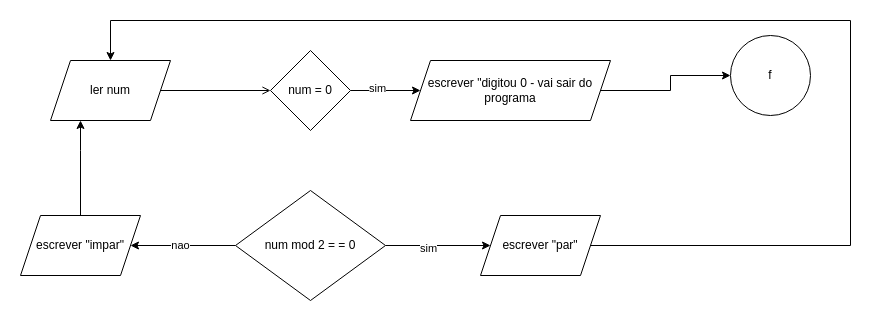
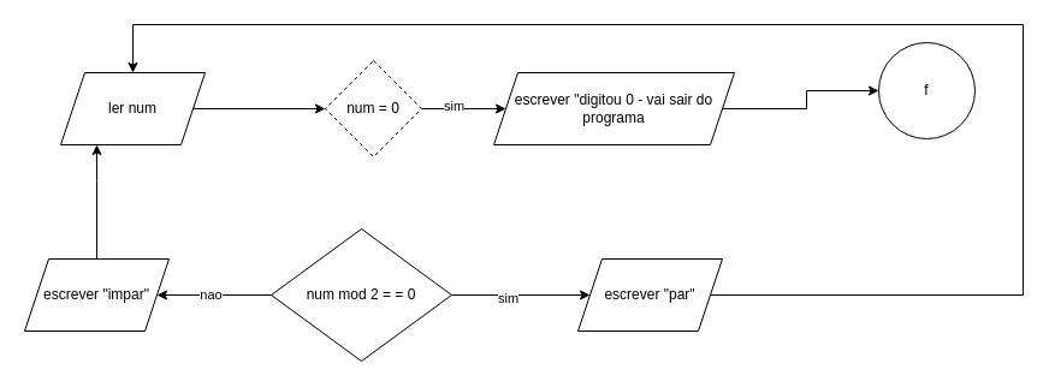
  <mxCell id="0" />
  <mxCell id="1" parent="0" />
- <mxCell id="2" value="" style="edgeStyle=orthogonalEdgeStyle;rounded=0;orthogonalLoop=1;jettySize=auto;html=1;endArrow=open;" edge="1" parent="1" source="3" target="6"><mxGeometry relative="1" as="geometry" /></mxCell>
+ <mxCell id="2" value="" style="edgeStyle=orthogonalEdgeStyle;rounded=0;orthogonalLoop=1;jettySize=auto;html=1;" edge="1" parent="1" source="3" target="6"><mxGeometry relative="1" as="geometry" /></mxCell>
  <mxCell id="3" value="ler num" style="shape=parallelogram;perimeter=parallelogramPerimeter;whiteSpace=wrap;html=1;fixedSize=1;" vertex="1" parent="1"><mxGeometry x="50" y="60" width="120" height="60" as="geometry" /></mxCell>
  <mxCell id="4" value="" style="edgeStyle=orthogonalEdgeStyle;rounded=0;orthogonalLoop=1;jettySize=auto;html=1;" edge="1" parent="1" source="6" target="8"><mxGeometry relative="1" as="geometry" /></mxCell>
  <mxCell id="5" value="sim" style="edgeLabel;html=1;align=center;verticalAlign=middle;resizable=0;points=[];" vertex="1" connectable="0" parent="4"><mxGeometry x="-0.271" y="3" relative="1" as="geometry"><mxPoint as="offset" /></mxGeometry></mxCell>
- <mxCell id="6" value="num = 0" style="rhombus;whiteSpace=wrap;html=1;" vertex="1" parent="1"><mxGeometry x="270" y="50" width="80" height="80" as="geometry" /></mxCell>
+ <mxCell id="6" value="num = 0" style="rhombus;whiteSpace=wrap;html=1;dashed=1;" vertex="1" parent="1"><mxGeometry x="270" y="50" width="80" height="80" as="geometry" /></mxCell>
  <mxCell id="7" value="" style="edgeStyle=orthogonalEdgeStyle;rounded=0;orthogonalLoop=1;jettySize=auto;html=1;" edge="1" parent="1" source="8" target="9"><mxGeometry relative="1" as="geometry" /></mxCell>
  <mxCell id="8" value="escrever &quot;digitou 0 - vai sair do programa" style="shape=parallelogram;perimeter=parallelogramPerimeter;whiteSpace=wrap;html=1;fixedSize=1;" vertex="1" parent="1"><mxGeometry x="410" y="60" width="200" height="60" as="geometry" /></mxCell>
  <mxCell id="9" value="f" style="ellipse;whiteSpace=wrap;html=1;" vertex="1" parent="1"><mxGeometry x="730" y="35" width="80" height="80" as="geometry" /></mxCell>
  <mxCell id="10" value="" style="edgeStyle=orthogonalEdgeStyle;rounded=0;orthogonalLoop=1;jettySize=auto;html=1;" edge="1" parent="1" source="14" target="16"><mxGeometry relative="1" as="geometry" /></mxCell>
  <mxCell id="11" value="sim" style="edgeLabel;html=1;align=center;verticalAlign=middle;resizable=0;points=[];" vertex="1" connectable="0" parent="10"><mxGeometry x="-0.194" y="-2" relative="1" as="geometry"><mxPoint as="offset" /></mxGeometry></mxCell>
  <mxCell id="12" value="" style="edgeStyle=orthogonalEdgeStyle;rounded=0;orthogonalLoop=1;jettySize=auto;html=1;" edge="1" parent="1" source="14" target="18"><mxGeometry relative="1" as="geometry" /></mxCell>
  <mxCell id="13" value="nao" style="edgeLabel;html=1;align=center;verticalAlign=middle;resizable=0;points=[];" vertex="1" connectable="0" parent="12"><mxGeometry x="0.088" y="-1" relative="1" as="geometry"><mxPoint x="1" as="offset" /></mxGeometry></mxCell>
- <mxCell id="14" value="num mod 2 = = 0" style="rhombus;whiteSpace=wrap;html=1;" vertex="1" parent="1"><mxGeometry x="235" y="190" width="150" height="110" as="geometry" /></mxCell>
+ <mxCell id="14" value="num mod 2 = = 0" style="rhombus;whiteSpace=wrap;html=1;" vertex="1" parent="1"><mxGeometry x="225" y="190" width="150" height="110" as="geometry" /></mxCell>
  <mxCell id="15" style="edgeStyle=orthogonalEdgeStyle;rounded=0;orthogonalLoop=1;jettySize=auto;html=1;entryX=0.5;entryY=0;entryDx=0;entryDy=0;" edge="1" parent="1" source="16" target="3"><mxGeometry relative="1" as="geometry"><Array as="points"><mxPoint x="850" y="245" /><mxPoint x="850" y="20" /><mxPoint x="110" y="20" /></Array></mxGeometry></mxCell>
  <mxCell id="16" value="escrever &quot;par&quot;" style="shape=parallelogram;perimeter=parallelogramPerimeter;whiteSpace=wrap;html=1;fixedSize=1;" vertex="1" parent="1"><mxGeometry x="480" y="215" width="120" height="60" as="geometry" /></mxCell>
  <mxCell id="17" value="" style="edgeStyle=orthogonalEdgeStyle;rounded=0;orthogonalLoop=1;jettySize=auto;html=1;" edge="1" parent="1" source="18" target="3"><mxGeometry relative="1" as="geometry"><Array as="points"><mxPoint x="80" y="150" /><mxPoint x="80" y="150" /></Array></mxGeometry></mxCell>
  <mxCell id="18" value="escrever &quot;impar&quot;" style="shape=parallelogram;perimeter=parallelogramPerimeter;whiteSpace=wrap;html=1;fixedSize=1;" vertex="1" parent="1"><mxGeometry x="20" y="215" width="120" height="60" as="geometry" /></mxCell>
